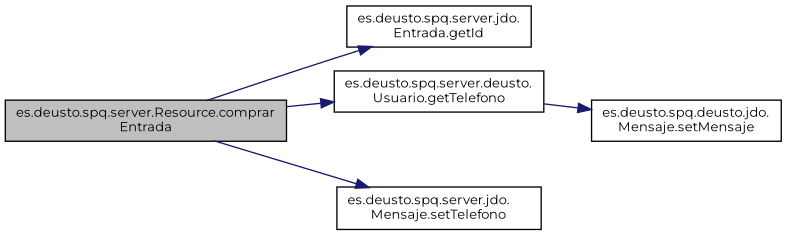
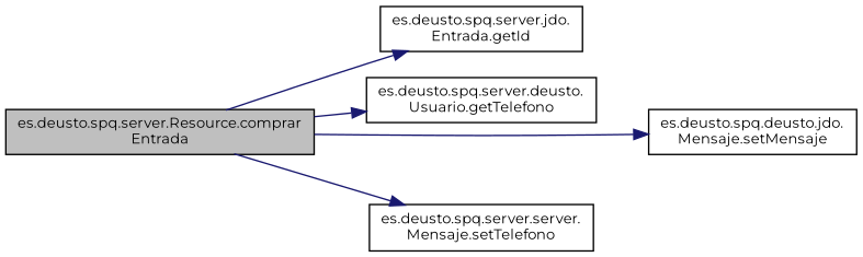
  digraph {
    fontname=Montserrat
    rankdir=LR
    node [color=black fillcolor=white fontname=Montserrat fontsize=10 shape=record style=filled]
    edge [color=midnightblue fontname=Montserrat fontsize=10 labelfontname=Helvetica labelfontsize=10 style=solid]
    n1 [fillcolor=grey75 fontcolor=black height=0.2 label="es.deusto.spq.server.Resource.comprar\lEntrada" width=0.4]
    n2 [height=0.2 label="es.deusto.spq.server.jdo.\lEntrada.getId" width=0.4]
    n3 [height=0.2 label="es.deusto.spq.server.deusto.\lUsuario.getTelefono" width=0.4]
    n4 [height=0.2 label="es.deusto.spq.deusto.jdo.\lMensaje.setMensaje" width=0.4]
-   n5 [height=0.2 label="es.deusto.spq.server.jdo.\lMensaje.setTelefono" width=0.4]
+   n5 [height=0.2 label="es.deusto.spq.server.server.\lMensaje.setTelefono" width=0.4]
    n1 -> n2
    n1 -> n3
-   n3 -> n4
+   n1 -> n4
    n1 -> n5
  }
